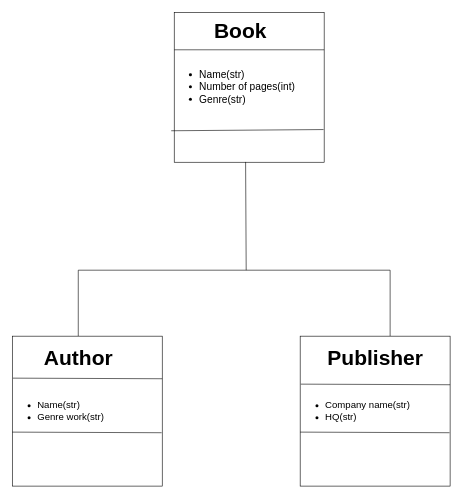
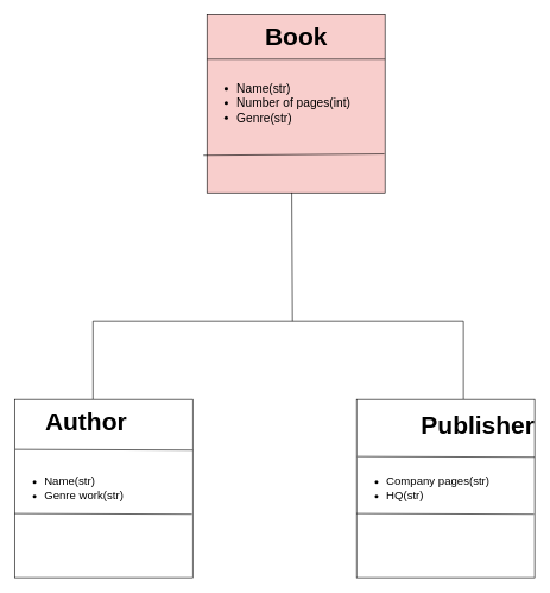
  <mxCell id="0" />
  <mxCell id="1" parent="0" />
- <mxCell id="2" value="&lt;ul style=&quot;font-size: 17px;&quot;&gt;&lt;li&gt;Name(str)&lt;/li&gt;&lt;li&gt;Number of pages(int)&lt;/li&gt;&lt;li&gt;Genre(str)&lt;/li&gt;&lt;/ul&gt;" style="whiteSpace=wrap;html=1;aspect=fixed;align=left;" vertex="1" parent="1"><mxGeometry x="290" y="20" width="250" height="250" as="geometry" /></mxCell>
+ <mxCell id="2" value="&lt;ul style=&quot;font-size: 17px;&quot;&gt;&lt;li&gt;Name(str)&lt;/li&gt;&lt;li&gt;Number of pages(int)&lt;/li&gt;&lt;li&gt;Genre(str)&lt;/li&gt;&lt;/ul&gt;" style="whiteSpace=wrap;html=1;aspect=fixed;align=left;fillColor=#f8cecc;" vertex="1" parent="1"><mxGeometry x="290" y="20" width="250" height="250" as="geometry" /></mxCell>
  <mxCell id="3" value="" style="endArrow=none;html=1;rounded=0;exitX=0;exitY=0.25;exitDx=0;exitDy=0;entryX=1;entryY=0.25;entryDx=0;entryDy=0;" edge="1" parent="1" source="2" target="2"><mxGeometry width="50" height="50" relative="1" as="geometry"><mxPoint x="400" y="340" as="sourcePoint" /><mxPoint x="450" y="290" as="targetPoint" /></mxGeometry></mxCell>
- <mxCell id="4" value="&lt;font style=&quot;font-size: 35px;&quot;&gt;Book&lt;/font&gt;" style="text;strokeColor=none;fillColor=none;html=1;fontSize=24;fontStyle=1;verticalAlign=middle;align=center;" vertex="1" parent="1"><mxGeometry x="350" y="30" width="100" height="40" as="geometry" /></mxCell>
+ <mxCell id="4" value="&lt;font style=&quot;font-size: 35px;&quot;&gt;Book&lt;/font&gt;" style="text;strokeColor=none;fillColor=none;html=1;fontSize=24;fontStyle=1;verticalAlign=middle;align=center;" vertex="1" parent="1"><mxGeometry x="365" y="30" width="100" height="40" as="geometry" /></mxCell>
  <mxCell id="5" value="" style="endArrow=none;html=1;rounded=0;exitX=-0.02;exitY=0.79;exitDx=0;exitDy=0;exitPerimeter=0;entryX=0.996;entryY=0.782;entryDx=0;entryDy=0;entryPerimeter=0;" edge="1" parent="1" source="2" target="2"><mxGeometry width="50" height="50" relative="1" as="geometry"><mxPoint x="400" y="340" as="sourcePoint" /><mxPoint x="630" y="460" as="targetPoint" /><Array as="points" /></mxGeometry></mxCell>
  <mxCell id="6" value="" style="endArrow=none;html=1;rounded=0;entryX=0.476;entryY=0.998;entryDx=0;entryDy=0;entryPerimeter=0;" edge="1" parent="1" target="2"><mxGeometry width="50" height="50" relative="1" as="geometry"><mxPoint x="410" y="450" as="sourcePoint" /><mxPoint x="450" y="290" as="targetPoint" /></mxGeometry></mxCell>
  <mxCell id="7" value="" style="endArrow=none;html=1;rounded=0;" edge="1" parent="1"><mxGeometry width="50" height="50" relative="1" as="geometry"><mxPoint x="130" y="450" as="sourcePoint" /><mxPoint x="650" y="450" as="targetPoint" /></mxGeometry></mxCell>
  <mxCell id="8" value="" style="endArrow=none;html=1;rounded=0;" edge="1" parent="1"><mxGeometry width="50" height="50" relative="1" as="geometry"><mxPoint x="130" y="560" as="sourcePoint" /><mxPoint x="130" y="450" as="targetPoint" /></mxGeometry></mxCell>
  <mxCell id="9" value="" style="endArrow=none;html=1;rounded=0;" edge="1" parent="1"><mxGeometry width="50" height="50" relative="1" as="geometry"><mxPoint x="650" y="450" as="sourcePoint" /><mxPoint x="650" y="560" as="targetPoint" /></mxGeometry></mxCell>
  <mxCell id="10" value="&lt;ul style=&quot;font-size: 16px;&quot;&gt;&lt;li&gt;Name(str)&lt;/li&gt;&lt;li&gt;Genre work(str)&lt;/li&gt;&lt;/ul&gt;" style="whiteSpace=wrap;html=1;aspect=fixed;align=left;" vertex="1" parent="1"><mxGeometry x="20" y="560" width="250" height="250" as="geometry" /></mxCell>
- <mxCell id="11" value="&lt;ul style=&quot;font-size: 16px;&quot;&gt;&lt;li&gt;Company name(str)&lt;/li&gt;&lt;li&gt;HQ(str)&lt;/li&gt;&lt;/ul&gt;" style="whiteSpace=wrap;html=1;aspect=fixed;align=left;" vertex="1" parent="1"><mxGeometry x="500" y="560" width="250" height="250" as="geometry" /></mxCell>
+ <mxCell id="11" value="&lt;ul style=&quot;font-size: 16px;&quot;&gt;&lt;li&gt;Company pages(str)&lt;/li&gt;&lt;li&gt;HQ(str)&lt;/li&gt;&lt;/ul&gt;" style="whiteSpace=wrap;html=1;aspect=fixed;align=left;" vertex="1" parent="1"><mxGeometry x="500" y="560" width="250" height="250" as="geometry" /></mxCell>
  <mxCell id="12" value="" style="endArrow=none;html=1;rounded=0;exitX=0.002;exitY=0.589;exitDx=0;exitDy=0;exitPerimeter=0;entryX=0.998;entryY=0.591;entryDx=0;entryDy=0;entryPerimeter=0;" edge="1" parent="1"><mxGeometry width="50" height="50" relative="1" as="geometry"><mxPoint x="501" y="640" as="sourcePoint" /><mxPoint x="750" y="641" as="targetPoint" /><Array as="points" /></mxGeometry></mxCell>
  <mxCell id="13" value="" style="endArrow=none;html=1;rounded=0;exitX=0.002;exitY=0.589;exitDx=0;exitDy=0;exitPerimeter=0;entryX=0.998;entryY=0.591;entryDx=0;entryDy=0;entryPerimeter=0;" edge="1" parent="1"><mxGeometry width="50" height="50" relative="1" as="geometry"><mxPoint x="500" y="720" as="sourcePoint" /><mxPoint x="749" y="721" as="targetPoint" /><Array as="points" /></mxGeometry></mxCell>
  <mxCell id="14" value="" style="endArrow=none;html=1;rounded=0;exitX=0.002;exitY=0.589;exitDx=0;exitDy=0;exitPerimeter=0;entryX=0.998;entryY=0.591;entryDx=0;entryDy=0;entryPerimeter=0;" edge="1" parent="1"><mxGeometry width="50" height="50" relative="1" as="geometry"><mxPoint x="21" y="630" as="sourcePoint" /><mxPoint x="270" y="631" as="targetPoint" /><Array as="points" /></mxGeometry></mxCell>
  <mxCell id="15" value="" style="endArrow=none;html=1;rounded=0;exitX=0.002;exitY=0.589;exitDx=0;exitDy=0;exitPerimeter=0;entryX=0.998;entryY=0.591;entryDx=0;entryDy=0;entryPerimeter=0;" edge="1" parent="1"><mxGeometry width="50" height="50" relative="1" as="geometry"><mxPoint x="20" y="720" as="sourcePoint" /><mxPoint x="269" y="721" as="targetPoint" /><Array as="points" /></mxGeometry></mxCell>
- <mxCell id="16" value="&lt;font style=&quot;font-size: 35px;&quot;&gt;Author&lt;/font&gt;" style="text;strokeColor=none;fillColor=none;html=1;fontSize=24;fontStyle=1;verticalAlign=middle;align=center;" vertex="1" parent="1"><mxGeometry x="80" y="575" width="100" height="40" as="geometry" /></mxCell>
- <mxCell id="17" value="&lt;font style=&quot;font-size: 35px;&quot;&gt;Publisher&lt;/font&gt;" style="text;strokeColor=none;fillColor=none;html=1;fontSize=24;fontStyle=1;verticalAlign=middle;align=center;" vertex="1" parent="1"><mxGeometry x="575" y="575" width="100" height="40" as="geometry" /></mxCell>
+ <mxCell id="16" value="&lt;font style=&quot;font-size: 35px;&quot;&gt;Author&lt;/font&gt;" style="text;strokeColor=none;fillColor=none;html=1;fontSize=24;fontStyle=1;verticalAlign=middle;align=center;" vertex="1" parent="1"><mxGeometry x="70" y="570" width="100" height="40" as="geometry" /></mxCell>
+ <mxCell id="17" value="&lt;font style=&quot;font-size: 35px;&quot;&gt;Publisher&lt;/font&gt;" style="text;strokeColor=none;fillColor=none;html=1;fontSize=24;fontStyle=1;verticalAlign=middle;align=center;" vertex="1" parent="1"><mxGeometry x="620" y="575" width="100" height="40" as="geometry" /></mxCell>
